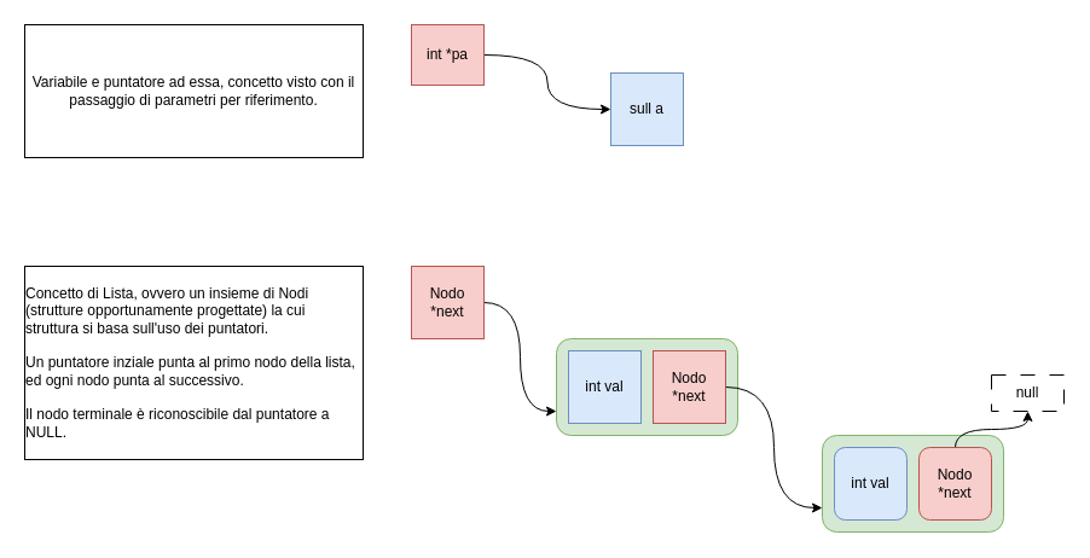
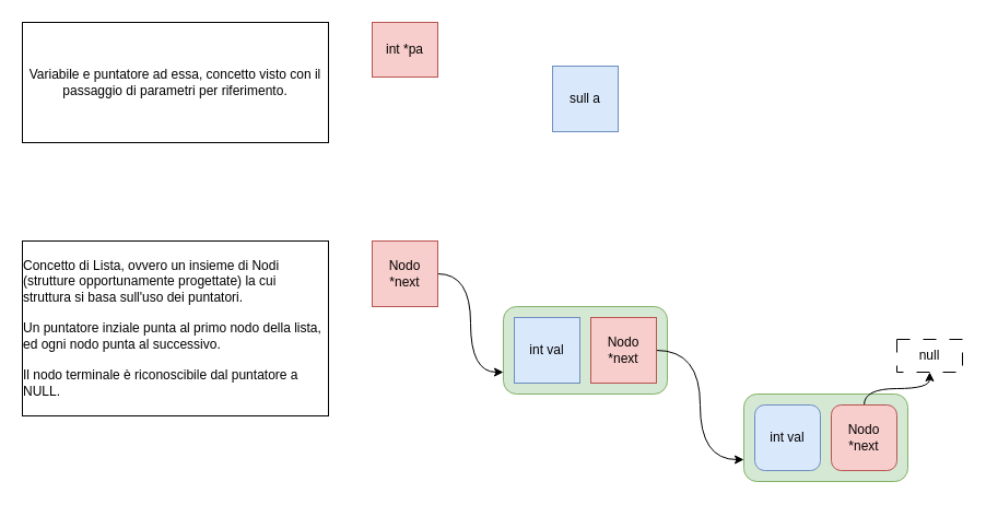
  <mxCell id="0" />
  <mxCell id="1" parent="0" />
  <mxCell id="2" value="" style="rounded=1;whiteSpace=wrap;html=1;fillColor=#d5e8d4;strokeColor=#82b366;" vertex="1" parent="1"><mxGeometry x="460" y="280" width="150" height="80" as="geometry" /></mxCell>
  <mxCell id="3" value="int val" style="rounded=0;whiteSpace=wrap;html=1;fillColor=#dae8fc;strokeColor=#6c8ebf;" vertex="1" parent="1"><mxGeometry x="470" y="290" width="60" height="60" as="geometry" /></mxCell>
  <mxCell id="4" style="edgeStyle=orthogonalEdgeStyle;html=1;entryX=0;entryY=0.75;entryDx=0;entryDy=0;strokeColor=default;curved=1;" edge="1" parent="1" source="5" target="6"><mxGeometry relative="1" as="geometry" /></mxCell>
  <mxCell id="5" value="Nodo *next" style="rounded=0;whiteSpace=wrap;html=1;fillColor=#f8cecc;strokeColor=#b85450;" vertex="1" parent="1"><mxGeometry x="540" y="290" width="60" height="60" as="geometry" /></mxCell>
  <mxCell id="6" value="" style="rounded=1;whiteSpace=wrap;html=1;fillColor=#d5e8d4;strokeColor=#82b366;" vertex="1" parent="1"><mxGeometry x="680" y="360" width="150" height="80" as="geometry" /></mxCell>
  <mxCell id="7" value="int val" style="rounded=1;whiteSpace=wrap;html=1;fillColor=#dae8fc;strokeColor=#6c8ebf;" vertex="1" parent="1"><mxGeometry x="690" y="370" width="60" height="60" as="geometry" /></mxCell>
  <mxCell id="8" style="edgeStyle=orthogonalEdgeStyle;curved=1;html=1;strokeColor=default;" edge="1" parent="1" source="9" target="17"><mxGeometry relative="1" as="geometry"><mxPoint x="900" y="420" as="targetPoint" /></mxGeometry></mxCell>
  <mxCell id="9" value="Nodo *next" style="rounded=1;whiteSpace=wrap;html=1;fillColor=#f8cecc;strokeColor=#b85450;" vertex="1" parent="1"><mxGeometry x="760" y="370" width="60" height="60" as="geometry" /></mxCell>
  <mxCell id="10" value="sull a" style="rounded=0;whiteSpace=wrap;html=1;fillColor=#dae8fc;strokeColor=#6c8ebf;" vertex="1" parent="1"><mxGeometry x="505" y="60" width="60" height="60" as="geometry" /></mxCell>
- <mxCell id="11" style="edgeStyle=orthogonalEdgeStyle;curved=1;html=1;entryX=0;entryY=0.5;entryDx=0;entryDy=0;strokeColor=default;" edge="1" parent="1" source="12" target="10"><mxGeometry relative="1" as="geometry" /></mxCell>
  <mxCell id="12" value="int *pa" style="rounded=0;whiteSpace=wrap;html=1;fillColor=#f8cecc;strokeColor=#b85450;" vertex="1" parent="1"><mxGeometry x="340" y="20" width="60" height="50" as="geometry" /></mxCell>
  <mxCell id="13" style="edgeStyle=orthogonalEdgeStyle;curved=1;html=1;entryX=0;entryY=0.75;entryDx=0;entryDy=0;strokeColor=default;" edge="1" parent="1" source="14" target="2"><mxGeometry relative="1" as="geometry" /></mxCell>
  <mxCell id="14" value="Nodo *next" style="rounded=0;whiteSpace=wrap;html=1;fillColor=#f8cecc;strokeColor=#b85450;" vertex="1" parent="1"><mxGeometry x="340" y="220" width="60" height="60" as="geometry" /></mxCell>
  <mxCell id="15" value="Variabile e puntatore ad essa, concetto visto con il passaggio di parametri per riferimento." style="text;html=1;strokeColor=default;fillColor=none;align=center;verticalAlign=middle;whiteSpace=wrap;rounded=0;sketch=0;" vertex="1" parent="1"><mxGeometry x="20" y="20" width="280" height="110" as="geometry" /></mxCell>
  <mxCell id="16" value="&lt;div style=&quot;text-align: left;&quot;&gt;&lt;span style=&quot;background-color: initial;&quot;&gt;Concetto di Lista, ovvero un insieme di Nodi (strutture opportunamente progettate) la cui struttura si basa sull'uso dei puntatori.&lt;/span&gt;&lt;/div&gt;&lt;div style=&quot;text-align: left;&quot;&gt;&lt;span style=&quot;background-color: initial;&quot;&gt;&lt;br&gt;&lt;/span&gt;&lt;/div&gt;&lt;div style=&quot;text-align: left;&quot;&gt;&lt;span style=&quot;background-color: initial;&quot;&gt;Un puntatore inziale punta al primo nodo della lista, ed ogni nodo punta al successivo.&lt;/span&gt;&lt;/div&gt;&lt;div style=&quot;text-align: left;&quot;&gt;&lt;span style=&quot;background-color: initial;&quot;&gt;&lt;br&gt;&lt;/span&gt;&lt;/div&gt;&lt;div style=&quot;text-align: left;&quot;&gt;&lt;span style=&quot;background-color: initial;&quot;&gt;Il nodo terminale è riconoscibile dal puntatore a NULL.&lt;/span&gt;&lt;/div&gt;" style="text;html=1;strokeColor=default;fillColor=none;align=center;verticalAlign=middle;whiteSpace=wrap;rounded=0;sketch=0;" vertex="1" parent="1"><mxGeometry x="20" y="220" width="280" height="160" as="geometry" /></mxCell>
  <mxCell id="17" value="null" style="text;html=1;strokeColor=default;fillColor=none;align=center;verticalAlign=middle;whiteSpace=wrap;rounded=0;sketch=0;dashed=1;dashPattern=12 12;" vertex="1" parent="1"><mxGeometry x="820" y="310" width="60" height="30" as="geometry" /></mxCell>
